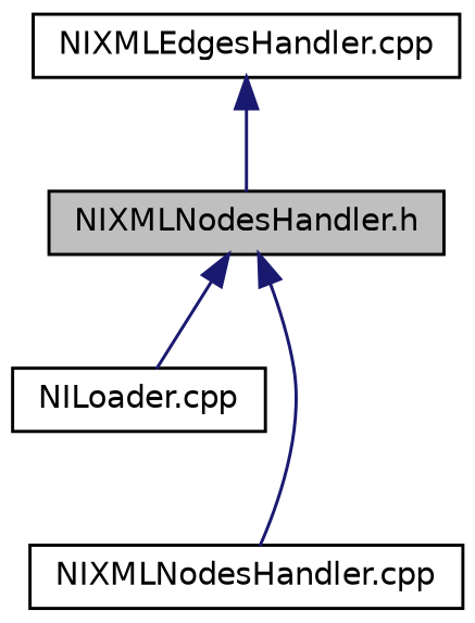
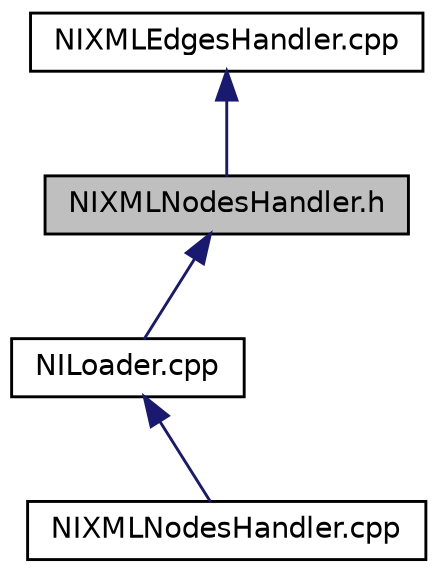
  digraph {
    node [color=black fillcolor=white fontname=Helvetica fontsize=10 shape=record style=filled]
    edge [color=midnightblue dir=back fontname=Helvetica fontsize=10 labelfontname=Helvetica labelfontsize=10 style=solid]
    n1 [fillcolor=grey75 fontcolor=black height=0.2 label="NIXMLNodesHandler.h" width=0.4]
    n2 [height=0.2 label="NILoader.cpp" width=0.4]
    n3 [height=0.2 label="NIXMLNodesHandler.cpp" width=0.4]
    n4 [height=0.2 label="NIXMLEdgesHandler.cpp" width=0.4]
    n1 -> n2
-   n1 -> n3
+   n2 -> n3
    n4 -> n1
  }
